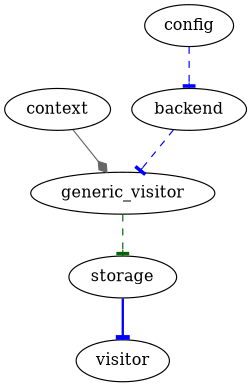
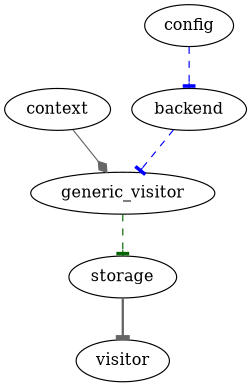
  digraph {
    edge [arrowhead=tee color=gray40 style=dashed]
    context
    generic_visitor
    config
    backend
    storage
    visitor
    context -> generic_visitor [arrowhead=diamond style=solid]
    generic_visitor -> storage [color=darkgreen]
    config -> backend [color=blue]
    backend -> generic_visitor [color=blue]
-   storage -> visitor [color=blue style=bold]
+   storage -> visitor [style=bold]
  }
